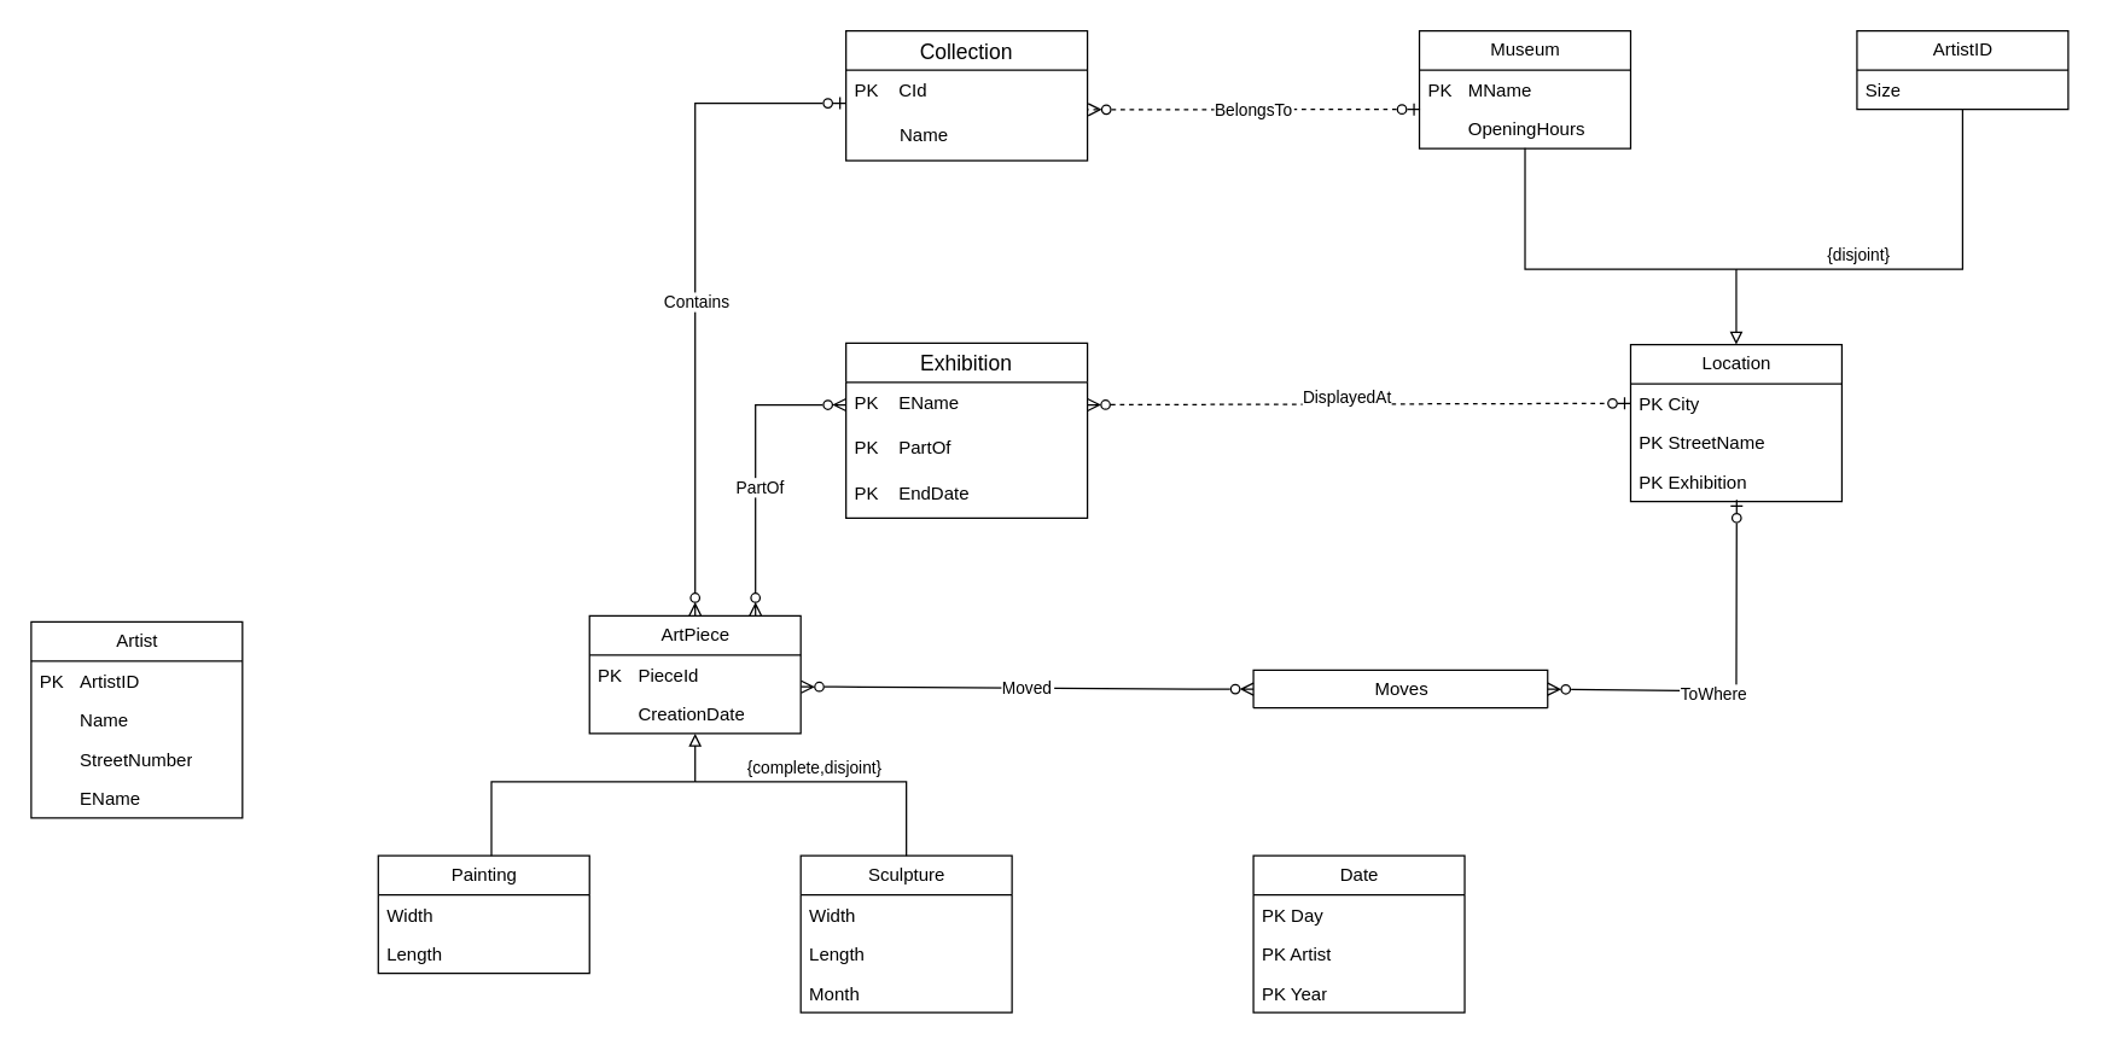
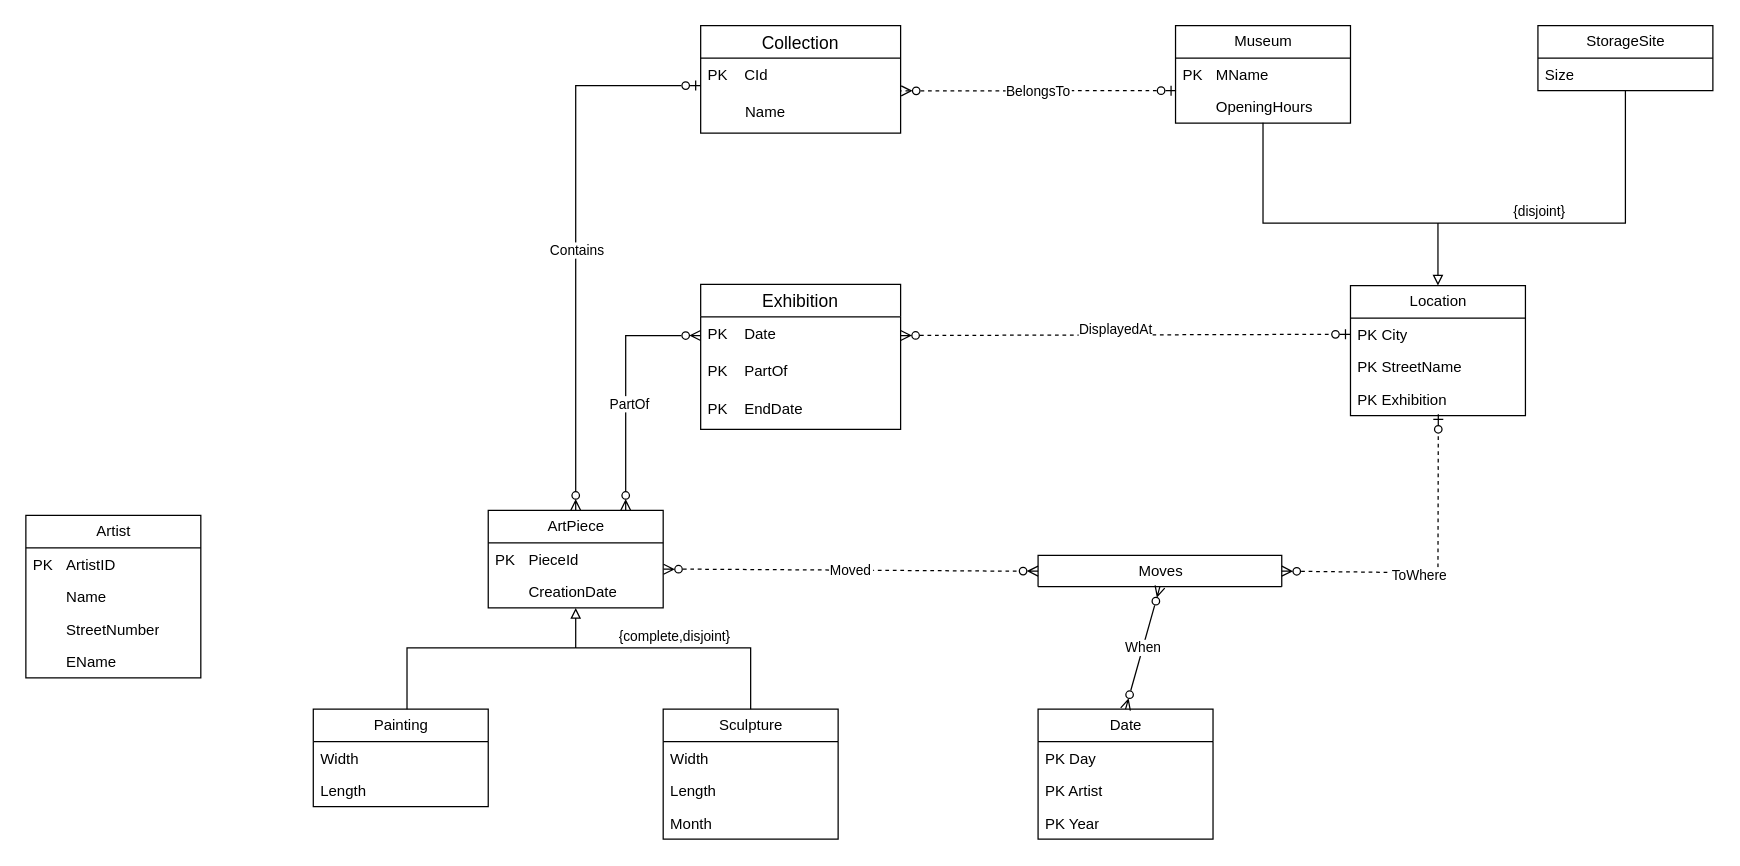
  <mxCell id="0" />
  <mxCell id="1" parent="0" />
  <mxCell id="2" value="Artist" style="swimlane;fontStyle=0;childLayout=stackLayout;horizontal=1;startSize=26;fillColor=none;horizontalStack=0;resizeParent=1;resizeParentMax=0;resizeLast=0;collapsible=1;marginBottom=0;html=1;" parent="1" vertex="1"><mxGeometry x="20" y="412" width="140" height="130" as="geometry"><mxRectangle x="120" y="293" width="70" height="30" as="alternateBounds" /></mxGeometry></mxCell>
  <mxCell id="3" value="PK&lt;span style=&quot;white-space: pre;&quot;&gt;&#09;ArtistID&lt;/span&gt;" style="text;strokeColor=none;fillColor=none;align=left;verticalAlign=top;spacingLeft=4;spacingRight=4;overflow=hidden;rotatable=0;points=[[0,0.5],[1,0.5]];portConstraint=eastwest;whiteSpace=wrap;html=1;" parent="2" vertex="1"><mxGeometry y="26" width="140" height="26" as="geometry" /></mxCell>
  <mxCell id="4" value="&lt;span style=&quot;white-space: pre;&quot;&gt;&#09;&lt;/span&gt;Name" style="text;strokeColor=none;fillColor=none;align=left;verticalAlign=top;spacingLeft=4;spacingRight=4;overflow=hidden;rotatable=0;points=[[0,0.5],[1,0.5]];portConstraint=eastwest;whiteSpace=wrap;html=1;" parent="2" vertex="1"><mxGeometry y="52" width="140" height="26" as="geometry" /></mxCell>
  <mxCell id="5" value="&lt;span style=&quot;white-space: pre;&quot;&gt;&#09;&lt;/span&gt;StreetNumber" style="text;strokeColor=none;fillColor=none;align=left;verticalAlign=top;spacingLeft=4;spacingRight=4;overflow=hidden;rotatable=0;points=[[0,0.5],[1,0.5]];portConstraint=eastwest;whiteSpace=wrap;html=1;" parent="2" vertex="1"><mxGeometry y="78" width="140" height="26" as="geometry" /></mxCell>
  <mxCell id="6" value="&lt;span style=&quot;white-space: pre;&quot;&gt;&#09;&lt;/span&gt;EName" style="text;strokeColor=none;fillColor=none;align=left;verticalAlign=top;spacingLeft=4;spacingRight=4;overflow=hidden;rotatable=0;points=[[0,0.5],[1,0.5]];portConstraint=eastwest;whiteSpace=wrap;html=1;" parent="2" vertex="1"><mxGeometry y="104" width="140" height="26" as="geometry" /></mxCell>
  <mxCell id="7" value="ArtPiece" style="swimlane;fontStyle=0;childLayout=stackLayout;horizontal=1;startSize=26;fillColor=none;horizontalStack=0;resizeParent=1;resizeParentMax=0;resizeLast=0;collapsible=1;marginBottom=0;html=1;" parent="1" vertex="1"><mxGeometry x="390" y="408" width="140" height="78" as="geometry" /></mxCell>
  <mxCell id="8" value="PK&lt;span style=&quot;white-space: pre;&quot;&gt;&#09;&lt;/span&gt;PieceId" style="text;strokeColor=none;fillColor=none;align=left;verticalAlign=top;spacingLeft=4;spacingRight=4;overflow=hidden;rotatable=0;points=[[0,0.5],[1,0.5]];portConstraint=eastwest;whiteSpace=wrap;html=1;" parent="7" vertex="1"><mxGeometry y="26" width="140" height="26" as="geometry" /></mxCell>
  <mxCell id="9" value="&lt;span style=&quot;white-space: pre;&quot;&gt;&#09;&lt;/span&gt;CreationDate" style="text;strokeColor=none;fillColor=none;align=left;verticalAlign=top;spacingLeft=4;spacingRight=4;overflow=hidden;rotatable=0;points=[[0,0.5],[1,0.5]];portConstraint=eastwest;whiteSpace=wrap;html=1;" parent="7" vertex="1"><mxGeometry y="52" width="140" height="26" as="geometry" /></mxCell>
  <mxCell id="10" value="" style="endArrow=block;html=1;rounded=0;endFill=0;" parent="1" edge="1"><mxGeometry width="50" height="50" relative="1" as="geometry"><mxPoint x="460" y="518" as="sourcePoint" /><mxPoint x="460" y="486" as="targetPoint" /></mxGeometry></mxCell>
  <mxCell id="11" value="Painting" style="swimlane;fontStyle=0;childLayout=stackLayout;horizontal=1;startSize=26;fillColor=none;horizontalStack=0;resizeParent=1;resizeParentMax=0;resizeLast=0;collapsible=1;marginBottom=0;html=1;" parent="1" vertex="1"><mxGeometry x="250" y="567" width="140" height="78" as="geometry" /></mxCell>
  <mxCell id="12" value="Width" style="text;strokeColor=none;fillColor=none;align=left;verticalAlign=top;spacingLeft=4;spacingRight=4;overflow=hidden;rotatable=0;points=[[0,0.5],[1,0.5]];portConstraint=eastwest;whiteSpace=wrap;html=1;" parent="11" vertex="1"><mxGeometry y="26" width="140" height="26" as="geometry" /></mxCell>
  <mxCell id="13" value="Length" style="text;strokeColor=none;fillColor=none;align=left;verticalAlign=top;spacingLeft=4;spacingRight=4;overflow=hidden;rotatable=0;points=[[0,0.5],[1,0.5]];portConstraint=eastwest;whiteSpace=wrap;html=1;" parent="11" vertex="1"><mxGeometry y="52" width="140" height="26" as="geometry" /></mxCell>
  <mxCell id="14" value="Sculpture" style="swimlane;fontStyle=0;childLayout=stackLayout;horizontal=1;startSize=26;fillColor=none;horizontalStack=0;resizeParent=1;resizeParentMax=0;resizeLast=0;collapsible=1;marginBottom=0;html=1;" parent="1" vertex="1"><mxGeometry x="530" y="567" width="140" height="104" as="geometry" /></mxCell>
  <mxCell id="15" value="Width" style="text;strokeColor=none;fillColor=none;align=left;verticalAlign=top;spacingLeft=4;spacingRight=4;overflow=hidden;rotatable=0;points=[[0,0.5],[1,0.5]];portConstraint=eastwest;whiteSpace=wrap;html=1;" parent="14" vertex="1"><mxGeometry y="26" width="140" height="26" as="geometry" /></mxCell>
  <mxCell id="16" value="Length" style="text;strokeColor=none;fillColor=none;align=left;verticalAlign=top;spacingLeft=4;spacingRight=4;overflow=hidden;rotatable=0;points=[[0,0.5],[1,0.5]];portConstraint=eastwest;whiteSpace=wrap;html=1;" parent="14" vertex="1"><mxGeometry y="52" width="140" height="26" as="geometry" /></mxCell>
  <mxCell id="17" value="Month" style="text;strokeColor=none;fillColor=none;align=left;verticalAlign=top;spacingLeft=4;spacingRight=4;overflow=hidden;rotatable=0;points=[[0,0.5],[1,0.5]];portConstraint=eastwest;whiteSpace=wrap;html=1;" parent="14" vertex="1"><mxGeometry y="78" width="140" height="26" as="geometry" /></mxCell>
  <mxCell id="18" value="" style="endArrow=none;html=1;rounded=0;" parent="1" edge="1"><mxGeometry width="50" height="50" relative="1" as="geometry"><mxPoint x="325" y="567" as="sourcePoint" /><mxPoint x="460" y="518" as="targetPoint" /><Array as="points"><mxPoint x="325" y="518" /></Array></mxGeometry></mxCell>
  <mxCell id="19" value="" style="endArrow=none;html=1;rounded=0;exitX=0.5;exitY=0;exitDx=0;exitDy=0;" parent="1" source="14" edge="1"><mxGeometry width="50" height="50" relative="1" as="geometry"><mxPoint x="520" y="578" as="sourcePoint" /><mxPoint x="460" y="518" as="targetPoint" /><Array as="points"><mxPoint x="600" y="518" /></Array></mxGeometry></mxCell>
  <mxCell id="20" value="{complete,disjoint}" style="edgeLabel;html=1;align=center;verticalAlign=middle;resizable=0;points=[];" parent="19" vertex="1" connectable="0"><mxGeometry x="0.175" y="-2" relative="1" as="geometry"><mxPoint y="-8" as="offset" /></mxGeometry></mxCell>
  <mxCell id="21" value="Moves" style="swimlane;fontStyle=0;childLayout=stackLayout;horizontal=1;startSize=26;fillColor=none;horizontalStack=0;resizeParent=1;resizeParentMax=0;resizeLast=0;collapsible=1;marginBottom=0;html=1;" parent="1" vertex="1"><mxGeometry x="830" y="444" width="195" height="25" as="geometry" /></mxCell>
- <mxCell id="22" value="Moved" style="edgeStyle=entityRelationEdgeStyle;endArrow=ERzeroToMany;startArrow=ERzeroToMany;endFill=0;startFill=0;exitX=1.002;exitY=0.808;exitDx=0;exitDy=0;exitPerimeter=0;entryX=0;entryY=0.5;entryDx=0;entryDy=0;" parent="1" source="8" target="21" edge="1"><mxGeometry width="100" height="100" relative="1" as="geometry"><mxPoint x="530" y="446" as="sourcePoint" /><mxPoint x="830" y="456" as="targetPoint" /></mxGeometry></mxCell>
+ <mxCell id="22" value="Moved" style="edgeStyle=entityRelationEdgeStyle;endArrow=ERzeroToMany;startArrow=ERzeroToMany;endFill=0;startFill=0;exitX=1.002;exitY=0.808;exitDx=0;exitDy=0;exitPerimeter=0;entryX=0;entryY=0.5;entryDx=0;entryDy=0;dashed=1;" parent="1" source="8" target="21" edge="1"><mxGeometry width="100" height="100" relative="1" as="geometry"><mxPoint x="530" y="446" as="sourcePoint" /><mxPoint x="830" y="456" as="targetPoint" /></mxGeometry></mxCell>
  <mxCell id="23" value="Date" style="swimlane;fontStyle=0;childLayout=stackLayout;horizontal=1;startSize=26;fillColor=none;horizontalStack=0;resizeParent=1;resizeParentMax=0;resizeLast=0;collapsible=1;marginBottom=0;html=1;" parent="1" vertex="1"><mxGeometry x="830" y="567" width="140" height="104" as="geometry" /></mxCell>
  <mxCell id="24" value="PK Day" style="text;strokeColor=none;fillColor=none;align=left;verticalAlign=top;spacingLeft=4;spacingRight=4;overflow=hidden;rotatable=0;points=[[0,0.5],[1,0.5]];portConstraint=eastwest;whiteSpace=wrap;html=1;" parent="23" vertex="1"><mxGeometry y="26" width="140" height="26" as="geometry" /></mxCell>
  <mxCell id="25" value="PK Artist" style="text;strokeColor=none;fillColor=none;align=left;verticalAlign=top;spacingLeft=4;spacingRight=4;overflow=hidden;rotatable=0;points=[[0,0.5],[1,0.5]];portConstraint=eastwest;whiteSpace=wrap;html=1;" parent="23" vertex="1"><mxGeometry y="52" width="140" height="26" as="geometry" /></mxCell>
  <mxCell id="26" value="PK Year" style="text;strokeColor=none;fillColor=none;align=left;verticalAlign=top;spacingLeft=4;spacingRight=4;overflow=hidden;rotatable=0;points=[[0,0.5],[1,0.5]];portConstraint=eastwest;whiteSpace=wrap;html=1;" parent="23" vertex="1"><mxGeometry y="78" width="140" height="26" as="geometry" /></mxCell>
+ <mxCell id="27" value="When" style="endArrow=ERzeroToMany;html=1;rounded=0;entryX=0.5;entryY=1;entryDx=0;entryDy=0;exitX=0.5;exitY=0;exitDx=0;exitDy=0;endFill=0;startArrow=ERzeroToMany;startFill=0;" parent="1" source="23" target="21" edge="1"><mxGeometry width="50" height="50" relative="1" as="geometry"><mxPoint x="680" y="518" as="sourcePoint" /><mxPoint x="900" y="469.312" as="targetPoint" /></mxGeometry></mxCell>
  <mxCell id="28" value="Location" style="swimlane;fontStyle=0;childLayout=stackLayout;horizontal=1;startSize=26;fillColor=none;horizontalStack=0;resizeParent=1;resizeParentMax=0;resizeLast=0;collapsible=1;marginBottom=0;html=1;" parent="1" vertex="1"><mxGeometry x="1080" y="228" width="140" height="104" as="geometry" /></mxCell>
  <mxCell id="29" value="PK City" style="text;strokeColor=none;fillColor=none;align=left;verticalAlign=top;spacingLeft=4;spacingRight=4;overflow=hidden;rotatable=0;points=[[0,0.5],[1,0.5]];portConstraint=eastwest;whiteSpace=wrap;html=1;" parent="28" vertex="1"><mxGeometry y="26" width="140" height="26" as="geometry" /></mxCell>
  <mxCell id="30" value="PK StreetName" style="text;strokeColor=none;fillColor=none;align=left;verticalAlign=top;spacingLeft=4;spacingRight=4;overflow=hidden;rotatable=0;points=[[0,0.5],[1,0.5]];portConstraint=eastwest;whiteSpace=wrap;html=1;" parent="28" vertex="1"><mxGeometry y="52" width="140" height="26" as="geometry" /></mxCell>
  <mxCell id="31" value="PK Exhibition" style="text;strokeColor=none;fillColor=none;align=left;verticalAlign=top;spacingLeft=4;spacingRight=4;overflow=hidden;rotatable=0;points=[[0,0.5],[1,0.5]];portConstraint=eastwest;whiteSpace=wrap;html=1;" parent="28" vertex="1"><mxGeometry y="78" width="140" height="26" as="geometry" /></mxCell>
- <mxCell id="32" value="" style="endArrow=ERzeroToOne;html=1;rounded=0;exitX=1;exitY=0.5;exitDx=0;exitDy=0;entryX=0.502;entryY=0.962;entryDx=0;entryDy=0;entryPerimeter=0;endFill=0;startArrow=ERzeroToMany;startFill=0;" parent="1" source="21" target="31" edge="1"><mxGeometry width="50" height="50" relative="1" as="geometry"><mxPoint x="1040" y="318" as="sourcePoint" /><mxPoint x="1090" y="268" as="targetPoint" /><Array as="points"><mxPoint x="1150" y="458" /></Array></mxGeometry></mxCell>
+ <mxCell id="32" value="" style="endArrow=ERzeroToOne;html=1;rounded=0;exitX=1;exitY=0.5;exitDx=0;exitDy=0;entryX=0.502;entryY=0.962;entryDx=0;entryDy=0;entryPerimeter=0;endFill=0;startArrow=ERzeroToMany;startFill=0;dashed=1;" parent="1" source="21" target="31" edge="1"><mxGeometry width="50" height="50" relative="1" as="geometry"><mxPoint x="1040" y="318" as="sourcePoint" /><mxPoint x="1090" y="268" as="targetPoint" /><Array as="points"><mxPoint x="1150" y="458" /></Array></mxGeometry></mxCell>
  <mxCell id="33" value="ToWhere" style="edgeLabel;html=1;align=center;verticalAlign=middle;resizable=0;points=[];" parent="32" vertex="1" connectable="0"><mxGeometry x="-0.13" y="-2" relative="1" as="geometry"><mxPoint as="offset" /></mxGeometry></mxCell>
  <mxCell id="34" value="" style="endArrow=block;html=1;rounded=0;endFill=0;entryX=0.5;entryY=0;entryDx=0;entryDy=0;" parent="1" target="28" edge="1"><mxGeometry width="50" height="50" relative="1" as="geometry"><mxPoint x="1150" y="178" as="sourcePoint" /><mxPoint x="1150" y="-12" as="targetPoint" /></mxGeometry></mxCell>
  <mxCell id="35" value="Museum" style="swimlane;fontStyle=0;childLayout=stackLayout;horizontal=1;startSize=26;fillColor=none;horizontalStack=0;resizeParent=1;resizeParentMax=0;resizeLast=0;collapsible=1;marginBottom=0;html=1;" parent="1" vertex="1"><mxGeometry x="940" y="20" width="140" height="78" as="geometry" /></mxCell>
  <mxCell id="36" value="PK&lt;span style=&quot;white-space: pre;&quot;&gt;&#09;&lt;/span&gt;MName" style="text;strokeColor=none;fillColor=none;align=left;verticalAlign=top;spacingLeft=4;spacingRight=4;overflow=hidden;rotatable=0;points=[[0,0.5],[1,0.5]];portConstraint=eastwest;whiteSpace=wrap;html=1;" parent="35" vertex="1"><mxGeometry y="26" width="140" height="26" as="geometry" /></mxCell>
  <mxCell id="37" value="&lt;span style=&quot;white-space: pre;&quot;&gt;&#09;&lt;/span&gt;OpeningHours" style="text;strokeColor=none;fillColor=none;align=left;verticalAlign=top;spacingLeft=4;spacingRight=4;overflow=hidden;rotatable=0;points=[[0,0.5],[1,0.5]];portConstraint=eastwest;whiteSpace=wrap;html=1;" parent="35" vertex="1"><mxGeometry y="52" width="140" height="26" as="geometry" /></mxCell>
- <mxCell id="38" value="ArtistID" style="swimlane;fontStyle=0;childLayout=stackLayout;horizontal=1;startSize=26;fillColor=none;horizontalStack=0;resizeParent=1;resizeParentMax=0;resizeLast=0;collapsible=1;marginBottom=0;html=1;" parent="1" vertex="1"><mxGeometry x="1230" y="20" width="140" height="52" as="geometry" /></mxCell>
+ <mxCell id="38" value="StorageSite" style="swimlane;fontStyle=0;childLayout=stackLayout;horizontal=1;startSize=26;fillColor=none;horizontalStack=0;resizeParent=1;resizeParentMax=0;resizeLast=0;collapsible=1;marginBottom=0;html=1;" parent="1" vertex="1"><mxGeometry x="1230" y="20" width="140" height="52" as="geometry" /></mxCell>
  <mxCell id="39" value="Size" style="text;strokeColor=none;fillColor=none;align=left;verticalAlign=top;spacingLeft=4;spacingRight=4;overflow=hidden;rotatable=0;points=[[0,0.5],[1,0.5]];portConstraint=eastwest;whiteSpace=wrap;html=1;" parent="38" vertex="1"><mxGeometry y="26" width="140" height="26" as="geometry" /></mxCell>
  <mxCell id="40" value="" style="endArrow=none;html=1;rounded=0;exitX=0.5;exitY=0.988;exitDx=0;exitDy=0;exitPerimeter=0;" parent="1" source="37" edge="1"><mxGeometry width="50" height="50" relative="1" as="geometry"><mxPoint x="1015" y="69" as="sourcePoint" /><mxPoint x="1150" y="178" as="targetPoint" /><Array as="points"><mxPoint x="1010" y="178" /></Array></mxGeometry></mxCell>
  <mxCell id="41" value="" style="endArrow=none;html=1;rounded=0;exitX=0.5;exitY=1;exitDx=0;exitDy=0;" parent="1" source="38" edge="1"><mxGeometry width="50" height="50" relative="1" as="geometry"><mxPoint x="1300" y="95.35" as="sourcePoint" /><mxPoint x="1150" y="178" as="targetPoint" /><Array as="points"><mxPoint x="1300" y="178" /></Array></mxGeometry></mxCell>
  <mxCell id="42" value="{disjoint}" style="edgeLabel;html=1;align=center;verticalAlign=middle;resizable=0;points=[];" parent="41" vertex="1" connectable="0"><mxGeometry x="0.175" y="-2" relative="1" as="geometry"><mxPoint x="-26" y="-8" as="offset" /></mxGeometry></mxCell>
  <mxCell id="43" value="Collection" style="swimlane;fontStyle=0;childLayout=stackLayout;horizontal=1;startSize=26;horizontalStack=0;resizeParent=1;resizeParentMax=0;resizeLast=0;collapsible=1;marginBottom=0;align=center;fontSize=14;" parent="1" vertex="1"><mxGeometry x="560" y="20" width="160" height="86" as="geometry" /></mxCell>
  <mxCell id="44" value="PK    CId" style="text;strokeColor=none;fillColor=none;spacingLeft=4;spacingRight=4;overflow=hidden;rotatable=0;points=[[0,0.5],[1,0.5]];portConstraint=eastwest;fontSize=12;" parent="43" vertex="1"><mxGeometry y="26" width="160" height="30" as="geometry" /></mxCell>
  <mxCell id="45" value="         Name" style="text;strokeColor=none;fillColor=none;spacingLeft=4;spacingRight=4;overflow=hidden;rotatable=0;points=[[0,0.5],[1,0.5]];portConstraint=eastwest;fontSize=12;" parent="43" vertex="1"><mxGeometry y="56" width="160" height="30" as="geometry" /></mxCell>
  <mxCell id="46" value="BelongsTo" style="edgeStyle=entityRelationEdgeStyle;endArrow=ERzeroToMany;startArrow=ERzeroToOne;endFill=1;startFill=0;exitX=0.003;exitY=1.002;exitDx=0;exitDy=0;exitPerimeter=0;entryX=1.003;entryY=0.874;entryDx=0;entryDy=0;entryPerimeter=0;dashed=1;" parent="1" source="36" target="44" edge="1"><mxGeometry width="100" height="100" relative="1" as="geometry"><mxPoint x="570" y="197.998" as="sourcePoint" /><mxPoint x="869.72" y="198.99" as="targetPoint" /></mxGeometry></mxCell>
  <mxCell id="47" value="" style="endArrow=ERzeroToOne;html=1;rounded=0;strokeColor=default;startArrow=ERzeroToMany;startFill=0;exitX=0.5;exitY=0;exitDx=0;exitDy=0;endFill=0;" parent="1" source="7" edge="1"><mxGeometry relative="1" as="geometry"><mxPoint x="470" y="218" as="sourcePoint" /><mxPoint x="560" y="68" as="targetPoint" /><Array as="points"><mxPoint x="460" y="68" /></Array></mxGeometry></mxCell>
  <mxCell id="48" value="Contains" style="edgeLabel;html=1;align=center;verticalAlign=middle;resizable=0;points=[];" parent="47" vertex="1" connectable="0"><mxGeometry x="-0.107" y="2" relative="1" as="geometry"><mxPoint x="2" y="-13" as="offset" /></mxGeometry></mxCell>
  <mxCell id="49" value="Exhibition" style="swimlane;fontStyle=0;childLayout=stackLayout;horizontal=1;startSize=26;horizontalStack=0;resizeParent=1;resizeParentMax=0;resizeLast=0;collapsible=1;marginBottom=0;align=center;fontSize=14;" parent="1" vertex="1"><mxGeometry x="560" y="227" width="160" height="116" as="geometry" /></mxCell>
- <mxCell id="50" value="PK    EName" style="text;strokeColor=none;fillColor=none;spacingLeft=4;spacingRight=4;overflow=hidden;rotatable=0;points=[[0,0.5],[1,0.5]];portConstraint=eastwest;fontSize=12;" parent="49" vertex="1"><mxGeometry y="26" width="160" height="30" as="geometry" /></mxCell>
+ <mxCell id="50" value="PK    Date" style="text;strokeColor=none;fillColor=none;spacingLeft=4;spacingRight=4;overflow=hidden;rotatable=0;points=[[0,0.5],[1,0.5]];portConstraint=eastwest;fontSize=12;" parent="49" vertex="1"><mxGeometry y="26" width="160" height="30" as="geometry" /></mxCell>
  <mxCell id="51" value="PK    PartOf" style="text;strokeColor=none;fillColor=none;spacingLeft=4;spacingRight=4;overflow=hidden;rotatable=0;points=[[0,0.5],[1,0.5]];portConstraint=eastwest;fontSize=12;" parent="49" vertex="1"><mxGeometry y="56" width="160" height="30" as="geometry" /></mxCell>
  <mxCell id="52" value="PK    EndDate" style="text;strokeColor=none;fillColor=none;spacingLeft=4;spacingRight=4;overflow=hidden;rotatable=0;points=[[0,0.5],[1,0.5]];portConstraint=eastwest;fontSize=12;" parent="49" vertex="1"><mxGeometry y="86" width="160" height="30" as="geometry" /></mxCell>
  <mxCell id="53" value="" style="endArrow=ERzeroToMany;html=1;rounded=0;strokeColor=default;exitX=0;exitY=0.5;exitDx=0;exitDy=0;startArrow=ERzeroToMany;startFill=0;endFill=0;" parent="1" source="50" edge="1"><mxGeometry relative="1" as="geometry"><mxPoint x="560" y="248" as="sourcePoint" /><mxPoint x="500" y="408" as="targetPoint" /><Array as="points"><mxPoint x="500" y="268" /></Array></mxGeometry></mxCell>
  <mxCell id="54" value="PartOf" style="edgeLabel;html=1;align=center;verticalAlign=middle;resizable=0;points=[];" parent="53" vertex="1" connectable="0"><mxGeometry x="0.144" y="2" relative="1" as="geometry"><mxPoint as="offset" /></mxGeometry></mxCell>
  <mxCell id="55" value="" style="endArrow=ERzeroToOne;html=1;rounded=0;strokeColor=default;entryX=0;entryY=0.5;entryDx=0;entryDy=0;startArrow=ERzeroToMany;startFill=0;endFill=0;exitX=1;exitY=0.5;exitDx=0;exitDy=0;dashed=1;" parent="1" source="50" target="29" edge="1"><mxGeometry relative="1" as="geometry"><mxPoint x="720" y="270.38" as="sourcePoint" /><mxPoint x="880" y="270.38" as="targetPoint" /></mxGeometry></mxCell>
  <mxCell id="56" value="DisplayedAt" style="edgeLabel;html=1;align=center;verticalAlign=middle;resizable=0;points=[];" parent="55" vertex="1" connectable="0"><mxGeometry x="-0.043" y="5" relative="1" as="geometry"><mxPoint as="offset" /></mxGeometry></mxCell>
